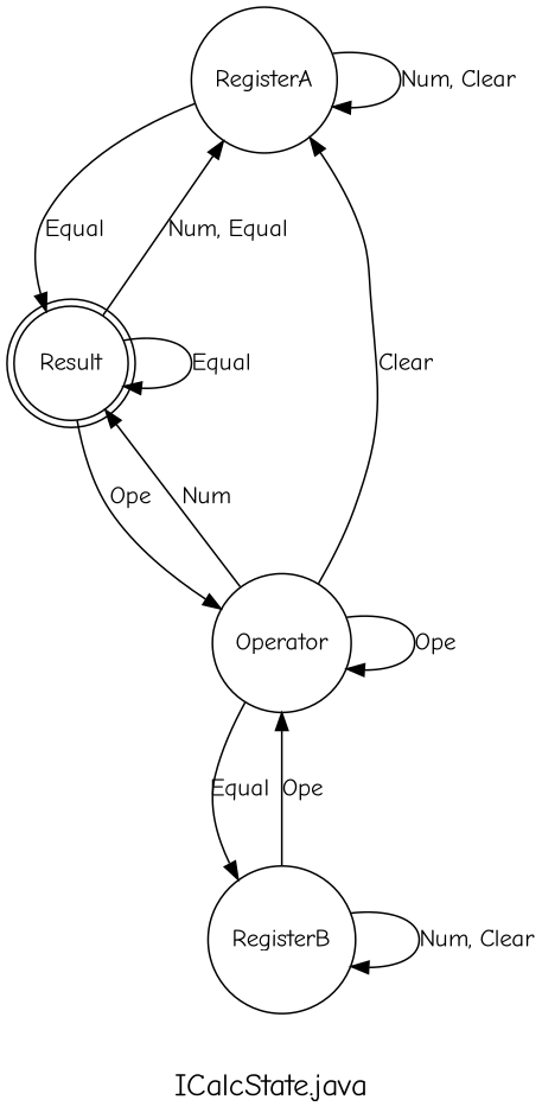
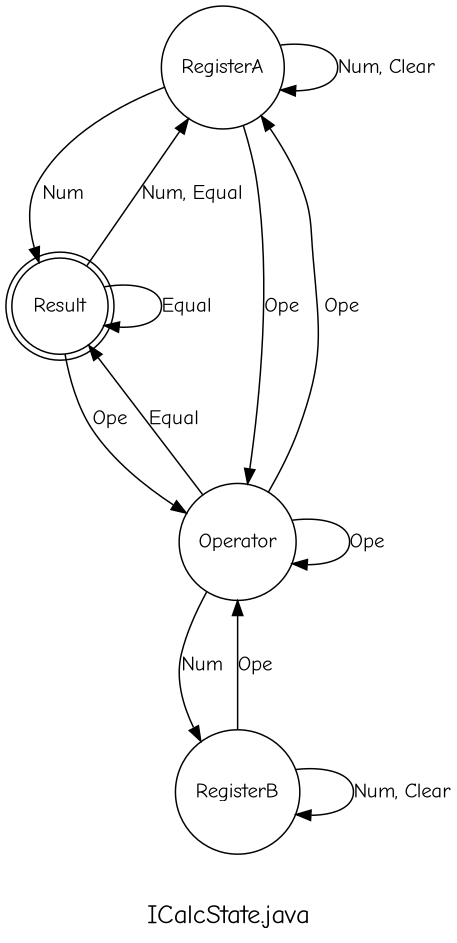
  digraph {
    fontname="Comic Neue"
    fontsize=18
    label="ICalcState.java"
    labeljust=c
    labelloc=b
    nodesep=0.5
    rankdir=TB
    ranksep=1.0
    splines=spline
    style=filled
    node [fontname="Comic Neue" fontsize=14 margin=0.05 shape=circle]
    edge [fontname="Comic Neue"]
    RegisterA
    Result [shape=doublecircle]
    Operator
    RegisterB
    RegisterA -> RegisterA [label="Num, Clear"]
-   RegisterA -> Result [label=Equal]
+   RegisterA -> Result [label=Num]
+   RegisterA -> Operator [label=Ope]
    Result -> RegisterA [label="Num, Equal"]
    Result -> Result [label=Equal]
    Result -> Operator [label=Ope]
-   Operator -> RegisterA [label=Clear]
-   Operator -> Result [label=Num]
+   Operator -> RegisterA [label=Ope]
+   Operator -> Result [label=Equal]
    Operator -> Operator [label=Ope]
-   Operator -> RegisterB [label=Equal]
+   Operator -> RegisterB [label=Num]
    RegisterB -> Operator [label=Ope]
    RegisterB -> RegisterB [label="Num, Clear"]
  }
